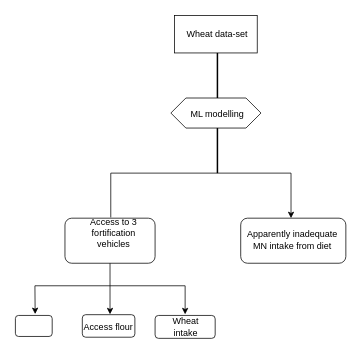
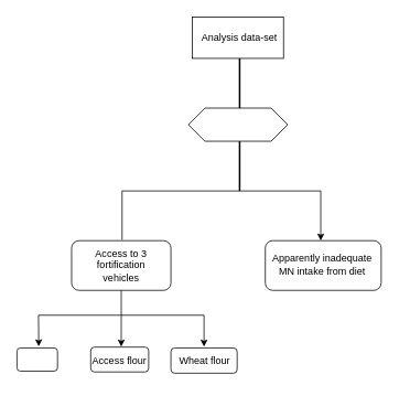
  <mxCell id="0" />
  <mxCell id="1" parent="0" />
  <mxCell id="2" value="" style="group" vertex="1" connectable="0" parent="1"><mxGeometry x="234" y="20" width="110" height="50" as="geometry" /></mxCell>
  <mxCell id="3" value="" style="rounded=0;whiteSpace=wrap;html=1;" vertex="1" parent="2"><mxGeometry x="-2" width="110" height="50" as="geometry" /></mxCell>
- <mxCell id="4" value="&lt;font data-font-src=&quot;https://fonts.googleapis.com/css?family=calibri&quot;&gt;Wheat data-set&lt;/font&gt;" style="text;html=1;strokeColor=none;fillColor=none;align=center;verticalAlign=middle;whiteSpace=wrap;rounded=0;fontFamily=Helvetica;" vertex="1" parent="2"><mxGeometry y="10" width="110" height="30" as="geometry" /></mxCell>
+ <mxCell id="4" value="&lt;font data-font-src=&quot;https://fonts.googleapis.com/css?family=calibri&quot;&gt;Analysis data-set&lt;/font&gt;" style="text;html=1;strokeColor=none;fillColor=none;align=center;verticalAlign=middle;whiteSpace=wrap;rounded=0;fontFamily=Helvetica;" vertex="1" parent="2"><mxGeometry y="10" width="110" height="30" as="geometry" /></mxCell>
  <mxCell id="5" value="" style="line;strokeWidth=2;direction=south;html=1;" vertex="1" parent="1"><mxGeometry x="284" y="70" width="10" height="60" as="geometry" /></mxCell>
  <mxCell id="6" value="" style="endArrow=none;html=1;rounded=0;" edge="1" parent="1"><mxGeometry width="50" height="50" relative="1" as="geometry"><mxPoint x="147" y="230" as="sourcePoint" /><mxPoint x="387" y="230" as="targetPoint" /></mxGeometry></mxCell>
  <mxCell id="7" value="" style="group;fontFamily=Helvetica;" vertex="1" connectable="0" parent="1"><mxGeometry x="227" y="130" width="120" height="40" as="geometry" /></mxCell>
  <mxCell id="8" value="" style="shape=hexagon;perimeter=hexagonPerimeter2;whiteSpace=wrap;html=1;fixedSize=1;" vertex="1" parent="7"><mxGeometry width="120" height="40" as="geometry" /></mxCell>
- <mxCell id="9" value="ML modelling" style="text;html=1;strokeColor=none;fillColor=none;align=center;verticalAlign=middle;whiteSpace=wrap;rounded=0;fontFamily=Helvetica;" vertex="1" parent="7"><mxGeometry x="22" y="7" width="80" height="30" as="geometry" /></mxCell>
  <mxCell id="10" value="" style="line;strokeWidth=2;direction=south;html=1;" vertex="1" parent="1"><mxGeometry x="284" y="170" width="10" height="60" as="geometry" /></mxCell>
  <mxCell id="11" value="" style="group" vertex="1" connectable="0" parent="1"><mxGeometry x="247" y="330" width="140" height="60" as="geometry" /></mxCell>
  <mxCell id="12" value="" style="group;fontFamily=calibri;fontSource=https%3A%2F%2Ffonts.googleapis.com%2Fcss%3Ffamily%3Dcalibri;" vertex="1" connectable="0" parent="11"><mxGeometry x="73" y="-40" width="140" height="60" as="geometry" /></mxCell>
  <mxCell id="13" value="" style="rounded=1;whiteSpace=wrap;html=1;" vertex="1" parent="12"><mxGeometry width="140" height="60" as="geometry" /></mxCell>
  <mxCell id="14" value="Apparently inadequate MN intake from diet" style="text;html=1;strokeColor=none;fillColor=none;align=center;verticalAlign=middle;whiteSpace=wrap;rounded=0;fontFamily=Helvetica;" vertex="1" parent="12"><mxGeometry x="4" y="14" width="130" height="30" as="geometry" /></mxCell>
  <mxCell id="15" value="" style="endArrow=classic;html=1;rounded=0;" edge="1" parent="1"><mxGeometry width="50" height="50" relative="1" as="geometry"><mxPoint x="387" y="230" as="sourcePoint" /><mxPoint x="387" y="290" as="targetPoint" /></mxGeometry></mxCell>
  <mxCell id="16" value="" style="endArrow=none;html=1;rounded=0;" edge="1" parent="1"><mxGeometry width="50" height="50" relative="1" as="geometry"><mxPoint x="147" y="289" as="sourcePoint" /><mxPoint x="147" y="230" as="targetPoint" /></mxGeometry></mxCell>
  <mxCell id="17" value="" style="rounded=1;whiteSpace=wrap;html=1;" vertex="1" parent="1"><mxGeometry x="86" y="290" width="120" height="60" as="geometry" /></mxCell>
- <mxCell id="18" value="Access to 3 fortification vehicles" style="text;html=1;strokeColor=none;fillColor=none;align=center;verticalAlign=middle;whiteSpace=wrap;rounded=0;fontFamily=Helvetica;" vertex="1" parent="1"><mxGeometry x="101" y="295" width="100" height="30" as="geometry" /></mxCell>
+ <mxCell id="18" value="Access to 3 fortification vehicles" style="text;html=1;strokeColor=none;fillColor=none;align=center;verticalAlign=middle;whiteSpace=wrap;rounded=0;fontFamily=Helvetica;" vertex="1" parent="1"><mxGeometry x="96" y="305" width="100" height="30" as="geometry" /></mxCell>
  <mxCell id="19" value="" style="endArrow=none;html=1;rounded=0;" edge="1" parent="1"><mxGeometry width="50" height="50" relative="1" as="geometry"><mxPoint x="146" y="380" as="sourcePoint" /><mxPoint x="146" y="350" as="targetPoint" /></mxGeometry></mxCell>
  <mxCell id="20" value="" style="endArrow=none;html=1;rounded=0;" edge="1" parent="1"><mxGeometry width="50" height="50" relative="1" as="geometry"><mxPoint x="46" y="380" as="sourcePoint" /><mxPoint x="246" y="380" as="targetPoint" /></mxGeometry></mxCell>
  <mxCell id="21" value="" style="group" vertex="1" connectable="0" parent="1"><mxGeometry x="20" y="419.5" width="49" height="28" as="geometry" /></mxCell>
  <mxCell id="22" value="" style="rounded=1;whiteSpace=wrap;html=1;" vertex="1" parent="21"><mxGeometry width="49" height="28" as="geometry" /></mxCell>
  <mxCell id="23" value="" style="rounded=1;whiteSpace=wrap;html=1;" vertex="1" parent="1"><mxGeometry x="206" y="419.5" width="80" height="30.5" as="geometry" /></mxCell>
- <mxCell id="24" value="Wheat intake" style="text;html=1;strokeColor=none;fillColor=none;align=center;verticalAlign=middle;whiteSpace=wrap;rounded=0;" vertex="1" parent="1"><mxGeometry x="212" y="414.5" width="70" height="40" as="geometry" /></mxCell>
+ <mxCell id="24" value="Wheat flour" style="text;html=1;strokeColor=none;fillColor=none;align=center;verticalAlign=middle;whiteSpace=wrap;rounded=0;" vertex="1" parent="1"><mxGeometry x="212" y="414.5" width="70" height="40" as="geometry" /></mxCell>
  <mxCell id="25" value="" style="group" vertex="1" connectable="0" parent="1"><mxGeometry x="107" y="415.5" width="74.2" height="40" as="geometry" /></mxCell>
  <mxCell id="26" value="" style="rounded=1;whiteSpace=wrap;html=1;" vertex="1" parent="25"><mxGeometry x="2.1" y="3" width="70" height="30" as="geometry" /></mxCell>
  <mxCell id="27" value="Access flour" style="text;html=1;strokeColor=none;fillColor=none;align=center;verticalAlign=middle;whiteSpace=wrap;rounded=0;" vertex="1" parent="25"><mxGeometry width="74.2" height="40" as="geometry" /></mxCell>
  <mxCell id="28" value="" style="endArrow=classic;html=1;rounded=0;entryX=0.537;entryY=-0.065;entryDx=0;entryDy=0;entryPerimeter=0;" edge="1" parent="1" target="22"><mxGeometry width="50" height="50" relative="1" as="geometry"><mxPoint x="46" y="380" as="sourcePoint" /><mxPoint x="47" y="410" as="targetPoint" /></mxGeometry></mxCell>
  <mxCell id="29" value="" style="endArrow=classic;html=1;rounded=0;entryX=0.537;entryY=-0.065;entryDx=0;entryDy=0;entryPerimeter=0;" edge="1" parent="1"><mxGeometry width="50" height="50" relative="1" as="geometry"><mxPoint x="146" y="380" as="sourcePoint" /><mxPoint x="146" y="418" as="targetPoint" /></mxGeometry></mxCell>
  <mxCell id="30" value="" style="endArrow=classic;html=1;rounded=0;entryX=0.537;entryY=-0.065;entryDx=0;entryDy=0;entryPerimeter=0;" edge="1" parent="1"><mxGeometry width="50" height="50" relative="1" as="geometry"><mxPoint x="246" y="380" as="sourcePoint" /><mxPoint x="246" y="418" as="targetPoint" /></mxGeometry></mxCell>
